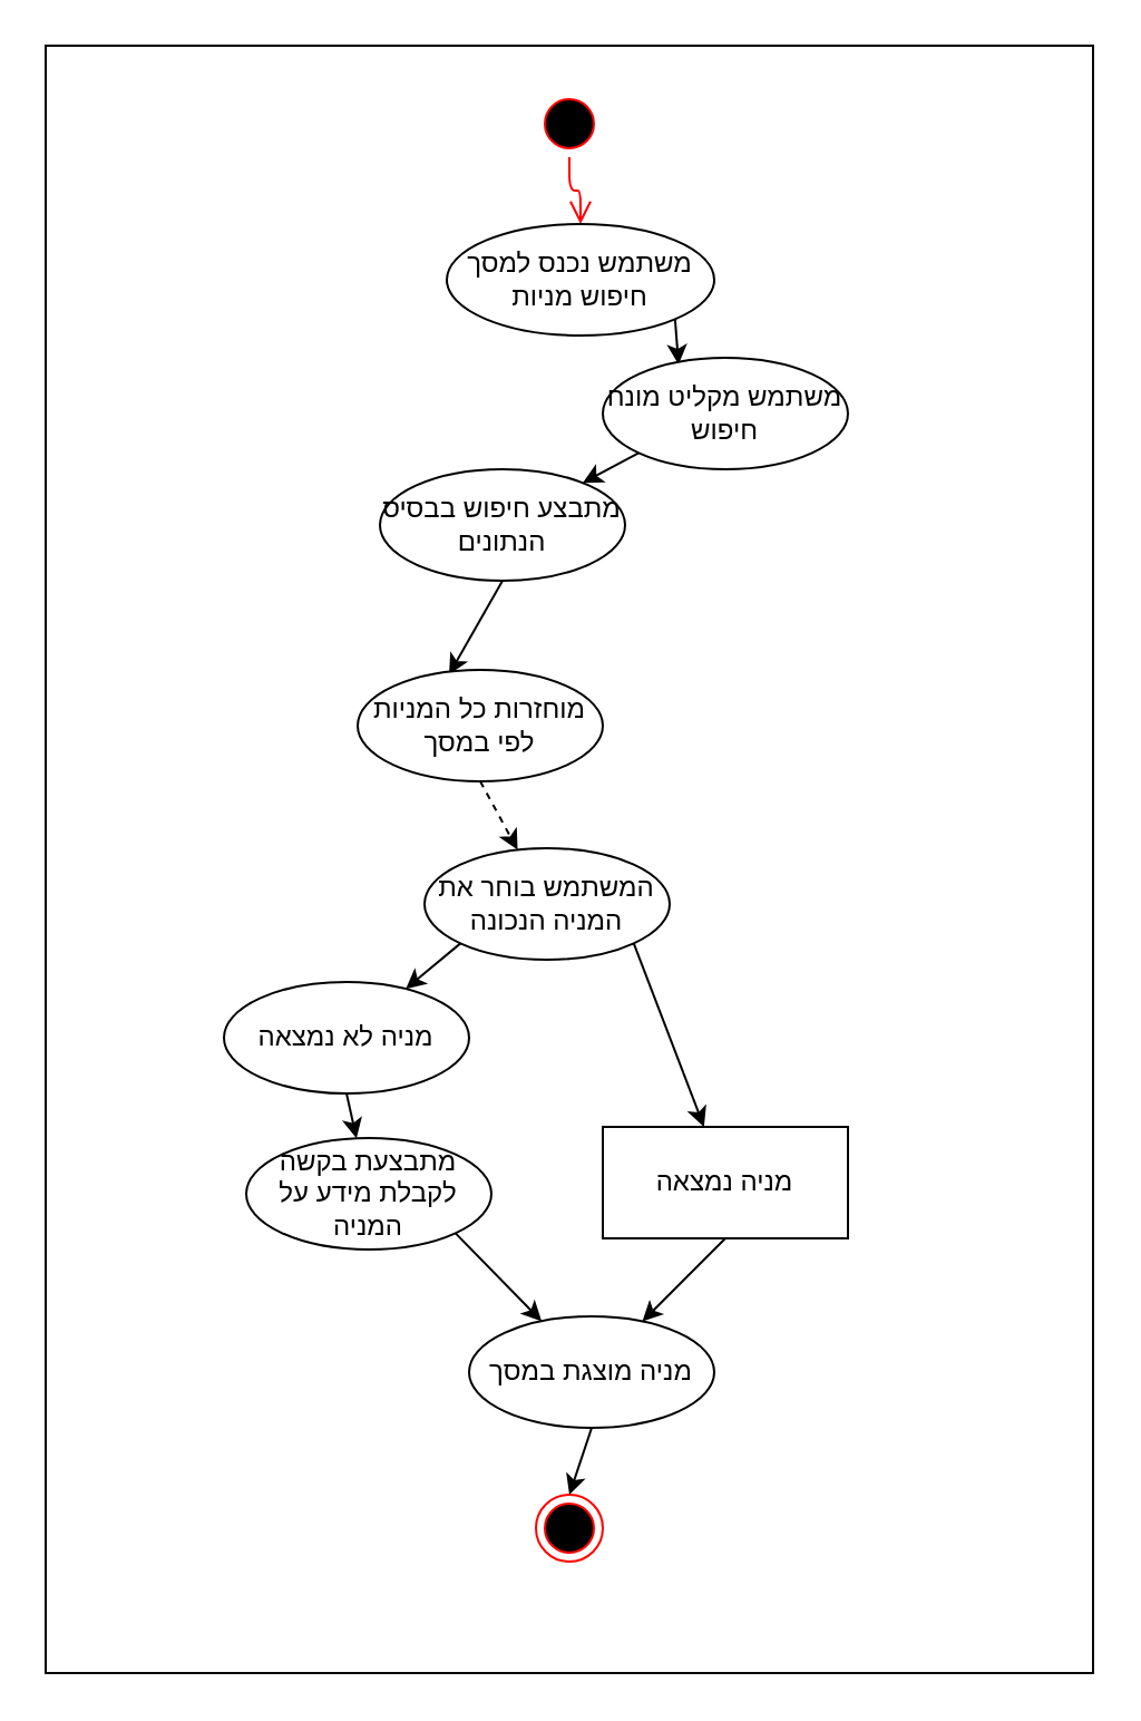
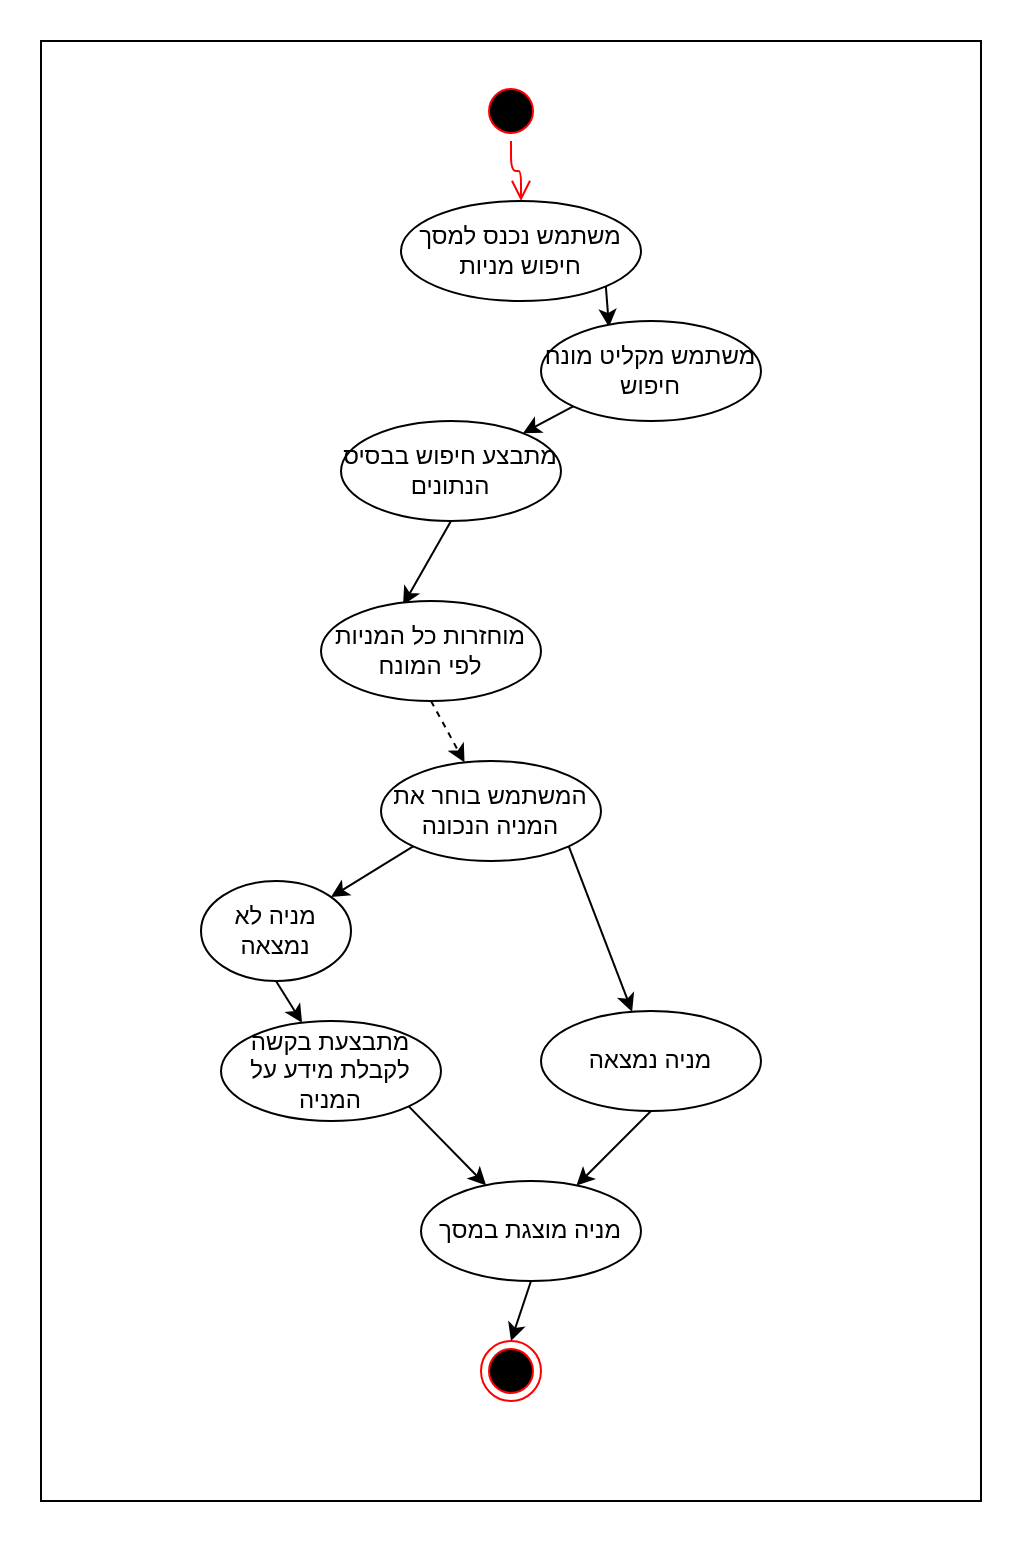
  <mxCell id="0" />
  <mxCell id="1" parent="0" />
  <mxCell id="2" value="" style="html=1;dashed=0;whitespace=wrap;" parent="1" vertex="1"><mxGeometry x="20" y="20" width="470" height="730" as="geometry" /></mxCell>
  <mxCell id="3" value="" style="ellipse;html=1;shape=startState;fillColor=#000000;strokeColor=#ff0000;" parent="1" vertex="1"><mxGeometry x="240" y="40" width="30" height="30" as="geometry" /></mxCell>
  <mxCell id="4" value="" style="edgeStyle=orthogonalEdgeStyle;html=1;verticalAlign=bottom;endArrow=open;endSize=8;strokeColor=#ff0000;entryX=0.5;entryY=0;entryDx=0;entryDy=0;" parent="1" source="3" target="7" edge="1"><mxGeometry relative="1" as="geometry"><mxPoint x="205" y="140" as="targetPoint" /></mxGeometry></mxCell>
  <mxCell id="5" value="" style="ellipse;html=1;shape=endState;fillColor=#000000;strokeColor=#ff0000;" parent="1" vertex="1"><mxGeometry x="240" y="670" width="30" height="30" as="geometry" /></mxCell>
  <mxCell id="6" style="edgeStyle=none;html=1;exitX=1;exitY=1;exitDx=0;exitDy=0;entryX=0.309;entryY=0.06;entryDx=0;entryDy=0;entryPerimeter=0;" parent="1" source="7" target="9" edge="1"><mxGeometry relative="1" as="geometry" /></mxCell>
  <mxCell id="7" value="משתמש נכנס למסך חיפוש מניות" style="ellipse;whiteSpace=wrap;html=1;" parent="1" vertex="1"><mxGeometry x="200" y="100" width="120" height="50" as="geometry" /></mxCell>
  <mxCell id="8" style="edgeStyle=none;html=1;exitX=0;exitY=1;exitDx=0;exitDy=0;" parent="1" source="9" target="11" edge="1"><mxGeometry relative="1" as="geometry" /></mxCell>
  <mxCell id="9" value="משתמש מקליט מונח חיפוש" style="ellipse;whiteSpace=wrap;html=1;" parent="1" vertex="1"><mxGeometry x="270" y="160" width="110" height="50" as="geometry" /></mxCell>
  <mxCell id="10" style="edgeStyle=none;html=1;exitX=0.5;exitY=1;exitDx=0;exitDy=0;entryX=0.373;entryY=0.04;entryDx=0;entryDy=0;entryPerimeter=0;" parent="1" source="11" target="21" edge="1"><mxGeometry relative="1" as="geometry" /></mxCell>
  <mxCell id="11" value="מתבצע חיפוש בבסיס הנתונים" style="ellipse;whiteSpace=wrap;html=1;" parent="1" vertex="1"><mxGeometry x="170" y="210" width="110" height="50" as="geometry" /></mxCell>
  <mxCell id="12" style="edgeStyle=none;html=1;exitX=0.5;exitY=1;exitDx=0;exitDy=0;" parent="1" source="13" target="17" edge="1"><mxGeometry relative="1" as="geometry" /></mxCell>
- <mxCell id="13" value="מניה נמצאה" style="whiteSpace=wrap;html=1;rounded=0;" parent="1" vertex="1"><mxGeometry x="270" y="505" width="110" height="50" as="geometry" /></mxCell>
+ <mxCell id="13" value="מניה נמצאה" style="ellipse;whiteSpace=wrap;html=1;" parent="1" vertex="1"><mxGeometry x="270" y="505" width="110" height="50" as="geometry" /></mxCell>
  <mxCell id="14" style="edgeStyle=none;html=1;exitX=0.5;exitY=1;exitDx=0;exitDy=0;" parent="1" source="15" target="19" edge="1"><mxGeometry relative="1" as="geometry" /></mxCell>
- <mxCell id="15" value="מניה לא נמצאה" style="ellipse;whiteSpace=wrap;html=1;" parent="1" vertex="1"><mxGeometry x="100" y="440" width="110" height="50" as="geometry" /></mxCell>
+ <mxCell id="15" value="מניה לא נמצאה" style="ellipse;whiteSpace=wrap;html=1;" parent="1" vertex="1"><mxGeometry x="100" y="440" width="75" height="50" as="geometry" /></mxCell>
  <mxCell id="16" style="edgeStyle=none;html=1;exitX=0.5;exitY=1;exitDx=0;exitDy=0;entryX=0.5;entryY=0;entryDx=0;entryDy=0;" edge="1" parent="1" source="17" target="5"><mxGeometry relative="1" as="geometry" /></mxCell>
  <mxCell id="17" value="מניה מוצגת במסך" style="ellipse;whiteSpace=wrap;html=1;" parent="1" vertex="1"><mxGeometry x="210" y="590" width="110" height="50" as="geometry" /></mxCell>
  <mxCell id="18" style="edgeStyle=none;html=1;exitX=1;exitY=1;exitDx=0;exitDy=0;" parent="1" source="19" target="17" edge="1"><mxGeometry relative="1" as="geometry" /></mxCell>
  <mxCell id="19" value="מתבצעת בקשה לקבלת מידע על המניה" style="ellipse;whiteSpace=wrap;html=1;" parent="1" vertex="1"><mxGeometry x="110" y="510" width="110" height="50" as="geometry" /></mxCell>
  <mxCell id="20" style="edgeStyle=none;html=1;exitX=0.5;exitY=1;exitDx=0;exitDy=0;dashed=1;" parent="1" source="21" target="24" edge="1"><mxGeometry relative="1" as="geometry" /></mxCell>
- <mxCell id="21" value="מוחזרות כל המניות לפי במסך" style="ellipse;whiteSpace=wrap;html=1;" parent="1" vertex="1"><mxGeometry x="160" y="300" width="110" height="50" as="geometry" /></mxCell>
+ <mxCell id="21" value="מוחזרות כל המניות לפי המונח" style="ellipse;whiteSpace=wrap;html=1;" parent="1" vertex="1"><mxGeometry x="160" y="300" width="110" height="50" as="geometry" /></mxCell>
  <mxCell id="22" style="edgeStyle=none;html=1;exitX=1;exitY=1;exitDx=0;exitDy=0;" parent="1" source="24" target="13" edge="1"><mxGeometry relative="1" as="geometry" /></mxCell>
  <mxCell id="23" style="edgeStyle=none;html=1;exitX=0;exitY=1;exitDx=0;exitDy=0;" parent="1" source="24" target="15" edge="1"><mxGeometry relative="1" as="geometry" /></mxCell>
  <mxCell id="24" value="המשתמש בוחר את המניה הנכונה" style="ellipse;whiteSpace=wrap;html=1;" parent="1" vertex="1"><mxGeometry x="190" y="380" width="110" height="50" as="geometry" /></mxCell>
